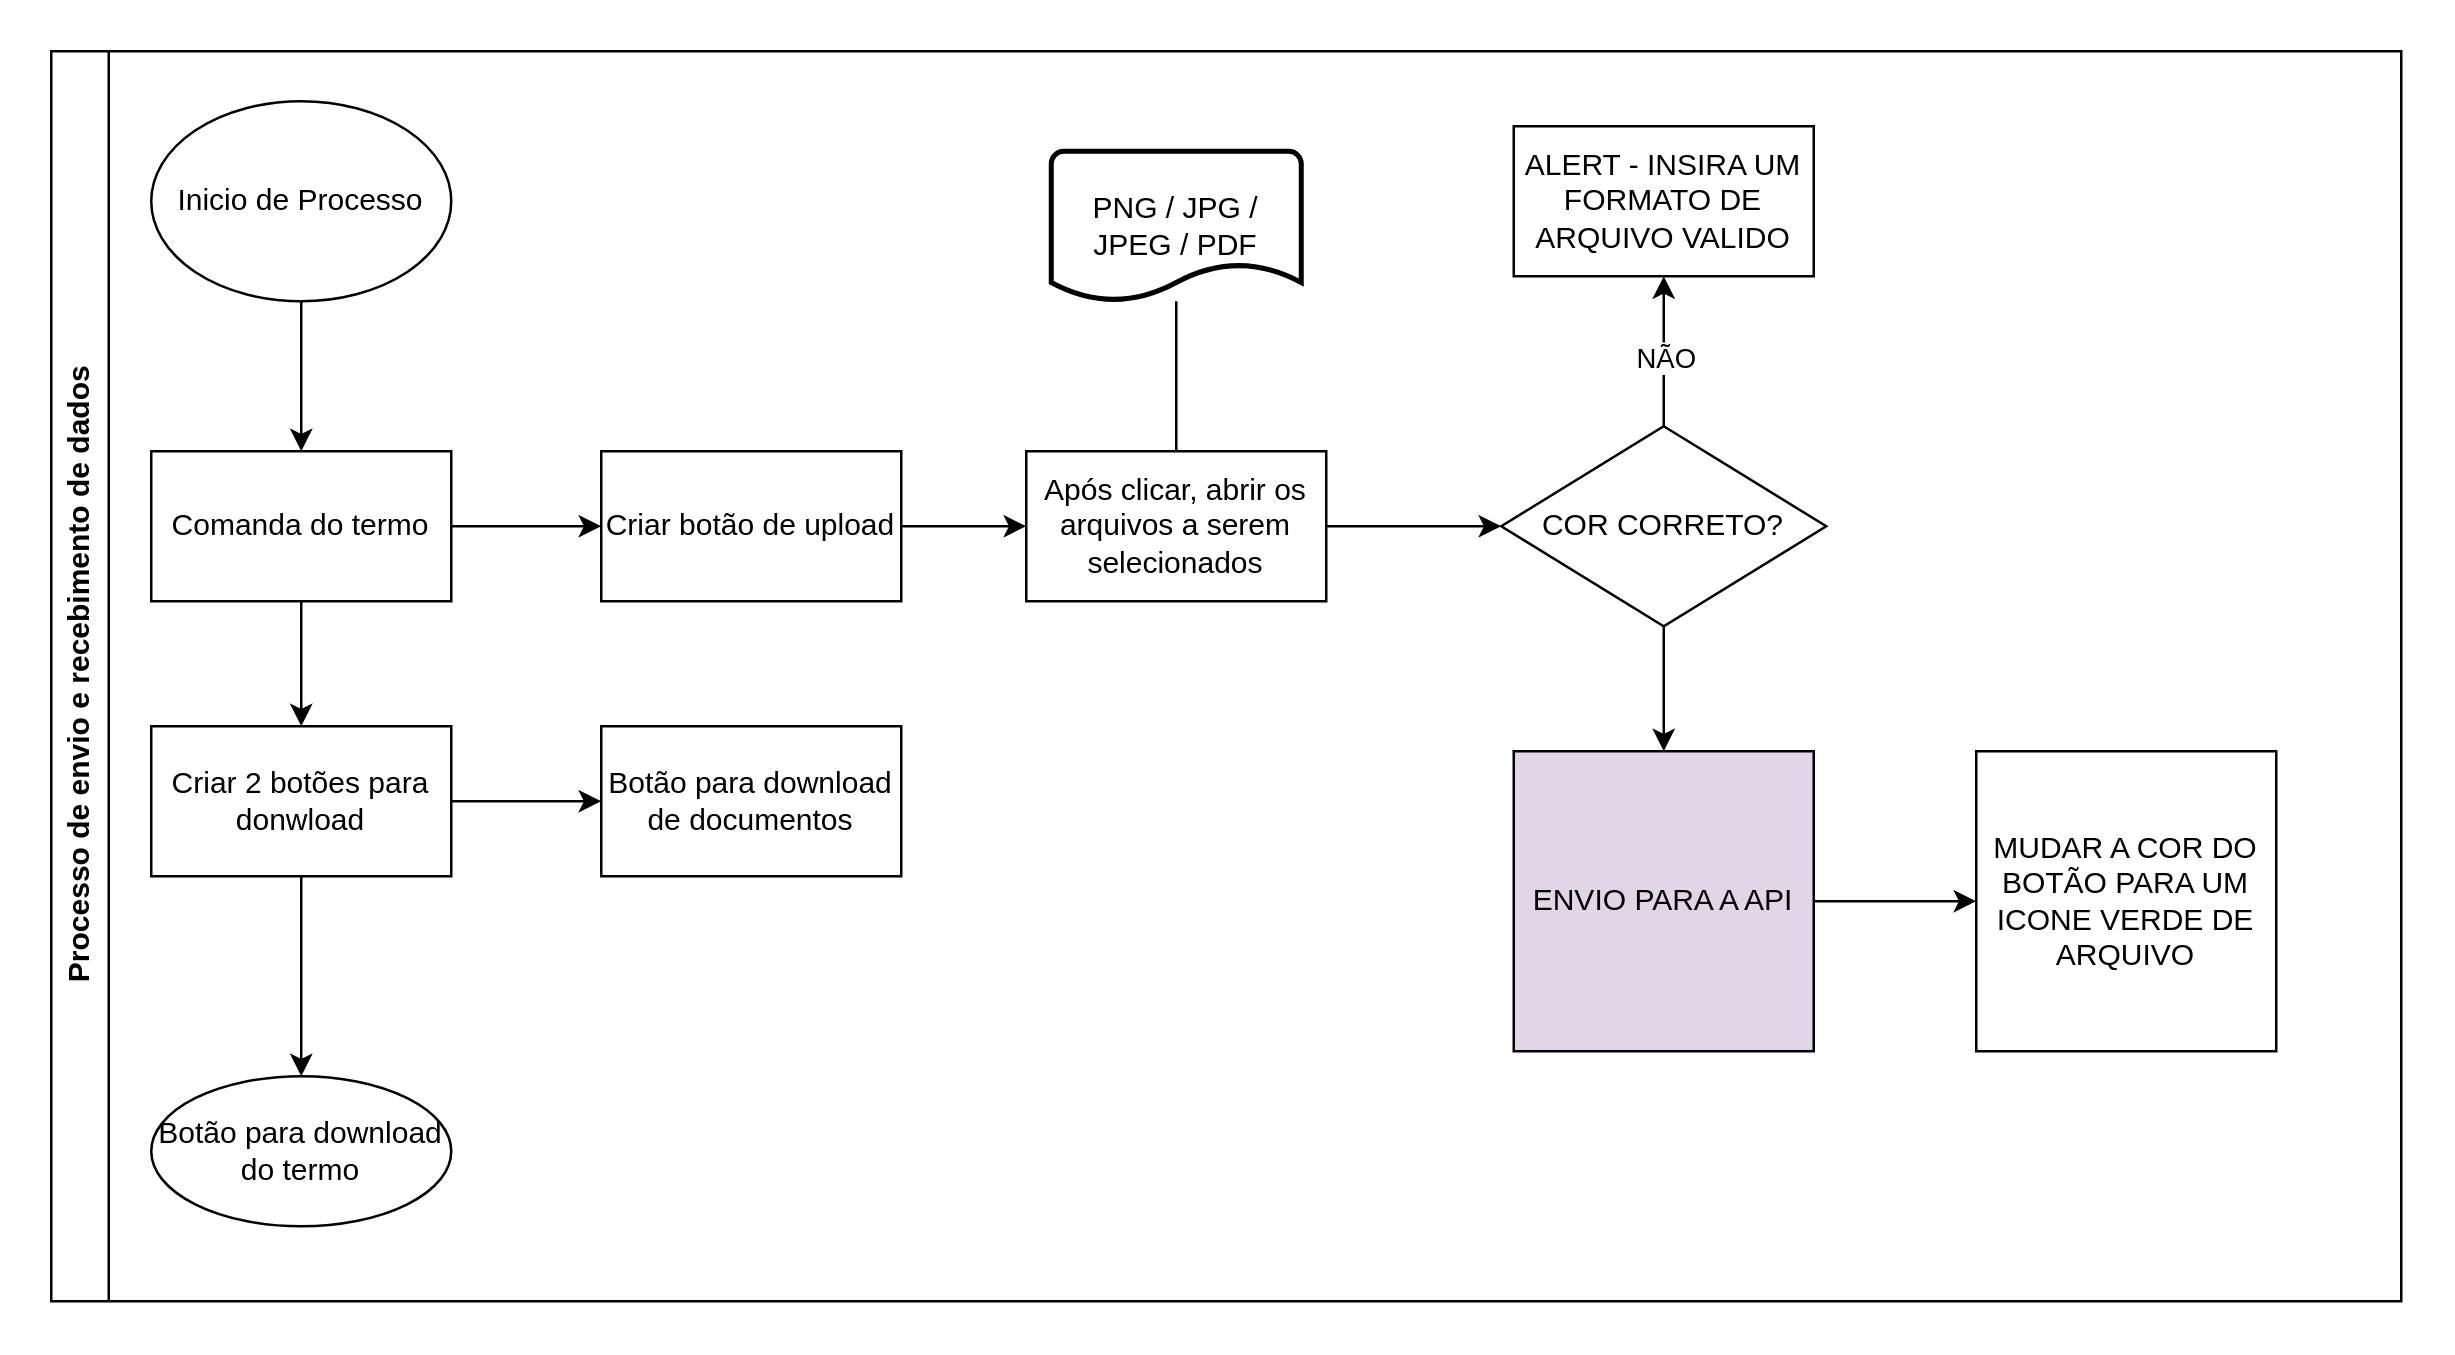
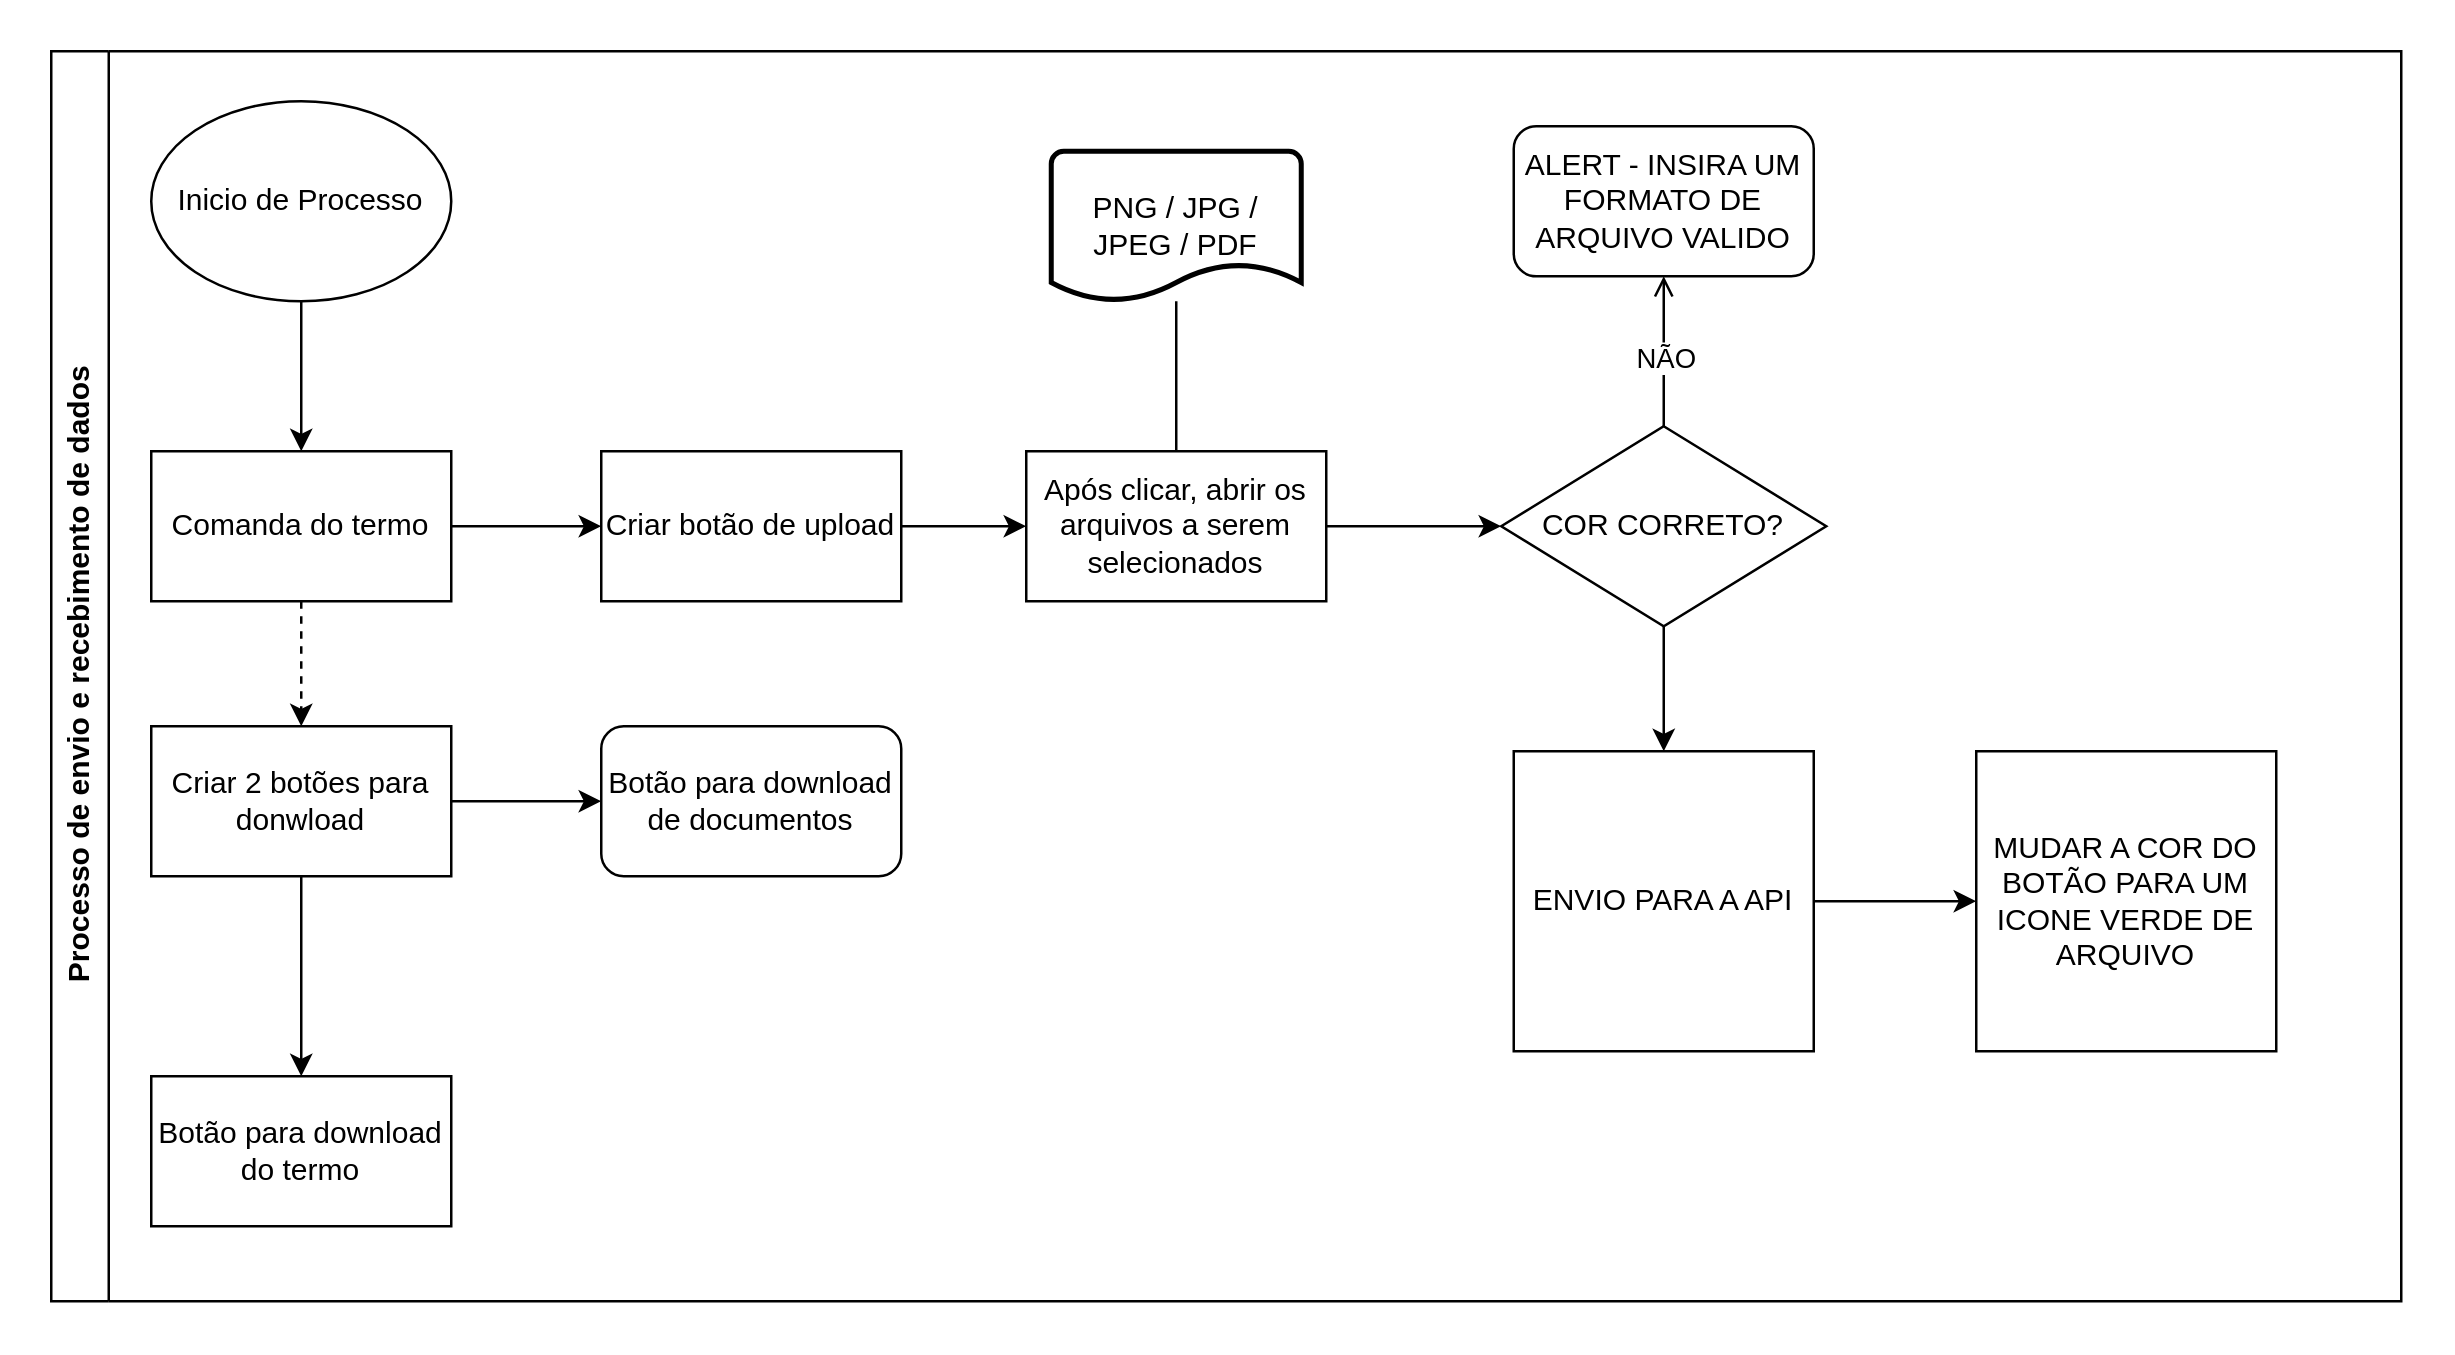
  <mxCell id="0" />
  <mxCell id="1" parent="0" />
  <mxCell id="2" value="Processo de envio e recebimento de dados" style="swimlane;horizontal=0;whiteSpace=wrap;html=1;" vertex="1" parent="1"><mxGeometry x="20" y="20" width="940" height="500" as="geometry"><mxRectangle x="40" y="40" width="40" height="260" as="alternateBounds" /></mxGeometry></mxCell>
  <mxCell id="3" style="edgeStyle=orthogonalEdgeStyle;rounded=0;orthogonalLoop=1;jettySize=auto;html=1;exitX=0.5;exitY=1;exitDx=0;exitDy=0;entryX=0.5;entryY=0;entryDx=0;entryDy=0;" edge="1" parent="2" source="4" target="7"><mxGeometry relative="1" as="geometry" /></mxCell>
  <mxCell id="4" value="Inicio de Processo" style="ellipse;whiteSpace=wrap;html=1;" vertex="1" parent="2"><mxGeometry x="40" y="20" width="120" height="80" as="geometry" /></mxCell>
  <mxCell id="5" style="edgeStyle=orthogonalEdgeStyle;rounded=0;orthogonalLoop=1;jettySize=auto;html=1;exitX=1;exitY=0.5;exitDx=0;exitDy=0;" edge="1" parent="2" source="7" target="9"><mxGeometry relative="1" as="geometry" /></mxCell>
- <mxCell id="6" style="edgeStyle=orthogonalEdgeStyle;rounded=0;orthogonalLoop=1;jettySize=auto;html=1;exitX=0.5;exitY=1;exitDx=0;exitDy=0;" edge="1" parent="2" source="7" target="12"><mxGeometry relative="1" as="geometry" /></mxCell>
+ <mxCell id="6" style="edgeStyle=orthogonalEdgeStyle;rounded=0;orthogonalLoop=1;jettySize=auto;html=1;exitX=0.5;exitY=1;exitDx=0;exitDy=0;dashed=1;" edge="1" parent="2" source="7" target="12"><mxGeometry relative="1" as="geometry" /></mxCell>
  <mxCell id="7" value="Comanda do termo" style="rounded=0;whiteSpace=wrap;html=1;" vertex="1" parent="2"><mxGeometry x="40" y="160" width="120" height="60" as="geometry" /></mxCell>
  <mxCell id="8" style="edgeStyle=orthogonalEdgeStyle;rounded=0;orthogonalLoop=1;jettySize=auto;html=1;exitX=1;exitY=0.5;exitDx=0;exitDy=0;entryX=0;entryY=0.5;entryDx=0;entryDy=0;" edge="1" parent="2" source="9" target="14"><mxGeometry relative="1" as="geometry" /></mxCell>
  <mxCell id="9" value="Criar botão de upload" style="rounded=0;whiteSpace=wrap;html=1;" vertex="1" parent="2"><mxGeometry x="220" y="160" width="120" height="60" as="geometry" /></mxCell>
  <mxCell id="10" style="edgeStyle=orthogonalEdgeStyle;rounded=0;orthogonalLoop=1;jettySize=auto;html=1;exitX=0.5;exitY=1;exitDx=0;exitDy=0;entryX=0.5;entryY=0;entryDx=0;entryDy=0;" edge="1" parent="2" source="12" target="25"><mxGeometry relative="1" as="geometry" /></mxCell>
  <mxCell id="11" style="edgeStyle=orthogonalEdgeStyle;rounded=0;orthogonalLoop=1;jettySize=auto;html=1;entryX=0;entryY=0.5;entryDx=0;entryDy=0;" edge="1" parent="2" source="12" target="26"><mxGeometry relative="1" as="geometry" /></mxCell>
  <mxCell id="12" value="Criar 2 botões para donwload" style="rounded=0;whiteSpace=wrap;html=1;" vertex="1" parent="2"><mxGeometry x="40" y="270" width="120" height="60" as="geometry" /></mxCell>
  <mxCell id="13" style="edgeStyle=orthogonalEdgeStyle;rounded=0;orthogonalLoop=1;jettySize=auto;html=1;exitX=1;exitY=0.5;exitDx=0;exitDy=0;entryX=0;entryY=0.5;entryDx=0;entryDy=0;" edge="1" parent="2" source="14" target="20"><mxGeometry relative="1" as="geometry" /></mxCell>
  <mxCell id="14" value="Após clicar, abrir os arquivos a serem selecionados" style="rounded=0;whiteSpace=wrap;html=1;" vertex="1" parent="2"><mxGeometry x="390" y="160" width="120" height="60" as="geometry" /></mxCell>
  <mxCell id="15" value="PNG / JPG / JPEG / PDF" style="strokeWidth=2;html=1;shape=mxgraph.flowchart.document2;whiteSpace=wrap;size=0.25;" vertex="1" parent="2"><mxGeometry x="400" y="40" width="100" height="60" as="geometry" /></mxCell>
  <mxCell id="16" value="" style="endArrow=none;html=1;rounded=0;exitX=0.5;exitY=0;exitDx=0;exitDy=0;" edge="1" parent="2" source="14" target="15"><mxGeometry width="50" height="50" relative="1" as="geometry"><mxPoint x="450" y="150" as="sourcePoint" /><mxPoint x="500" y="100" as="targetPoint" /></mxGeometry></mxCell>
- <mxCell id="17" style="edgeStyle=orthogonalEdgeStyle;rounded=0;orthogonalLoop=1;jettySize=auto;html=1;exitX=0.5;exitY=0;exitDx=0;exitDy=0;entryX=0.5;entryY=1;entryDx=0;entryDy=0;" edge="1" parent="2" source="20" target="21"><mxGeometry relative="1" as="geometry" /></mxCell>
+ <mxCell id="17" style="edgeStyle=orthogonalEdgeStyle;rounded=0;orthogonalLoop=1;jettySize=auto;html=1;exitX=0.5;exitY=0;exitDx=0;exitDy=0;entryX=0.5;entryY=1;entryDx=0;entryDy=0;endArrow=open;" edge="1" parent="2" source="20" target="21"><mxGeometry relative="1" as="geometry" /></mxCell>
  <mxCell id="18" value="NÃO" style="edgeLabel;html=1;align=center;verticalAlign=middle;resizable=0;points=[];" vertex="1" connectable="0" parent="17"><mxGeometry x="-0.053" y="-2" relative="1" as="geometry"><mxPoint x="-2" as="offset" /></mxGeometry></mxCell>
  <mxCell id="19" style="edgeStyle=orthogonalEdgeStyle;rounded=0;orthogonalLoop=1;jettySize=auto;html=1;exitX=0.5;exitY=1;exitDx=0;exitDy=0;entryX=0.5;entryY=0;entryDx=0;entryDy=0;" edge="1" parent="2" source="20" target="23"><mxGeometry relative="1" as="geometry" /></mxCell>
  <mxCell id="20" value="COR CORRETO?" style="rhombus;whiteSpace=wrap;html=1;" vertex="1" parent="2"><mxGeometry x="580" y="150" width="130" height="80" as="geometry" /></mxCell>
- <mxCell id="21" value="ALERT - INSIRA UM FORMATO DE ARQUIVO VALIDO" style="rounded=0;whiteSpace=wrap;html=1;" vertex="1" parent="2"><mxGeometry x="585" y="30" width="120" height="60" as="geometry" /></mxCell>
+ <mxCell id="21" value="ALERT - INSIRA UM FORMATO DE ARQUIVO VALIDO" style="whiteSpace=wrap;html=1;rounded=1;" vertex="1" parent="2"><mxGeometry x="585" y="30" width="120" height="60" as="geometry" /></mxCell>
  <mxCell id="22" style="edgeStyle=orthogonalEdgeStyle;rounded=0;orthogonalLoop=1;jettySize=auto;html=1;entryX=0;entryY=0.5;entryDx=0;entryDy=0;" edge="1" parent="2" source="23" target="24"><mxGeometry relative="1" as="geometry" /></mxCell>
- <mxCell id="23" value="ENVIO PARA A API" style="rounded=0;whiteSpace=wrap;html=1;fillColor=#e1d5e7;" vertex="1" parent="2"><mxGeometry x="585" y="280" width="120" height="120" as="geometry" /></mxCell>
+ <mxCell id="23" value="ENVIO PARA A API" style="rounded=0;whiteSpace=wrap;html=1;" vertex="1" parent="2"><mxGeometry x="585" y="280" width="120" height="120" as="geometry" /></mxCell>
  <mxCell id="24" value="MUDAR A COR DO BOTÃO PARA UM ICONE VERDE DE ARQUIVO" style="rounded=0;whiteSpace=wrap;html=1;" vertex="1" parent="2"><mxGeometry x="770" y="280" width="120" height="120" as="geometry" /></mxCell>
- <mxCell id="25" value="Botão para download do termo" style="ellipse;whiteSpace=wrap;html=1;" vertex="1" parent="2"><mxGeometry x="40" y="410" width="120" height="60" as="geometry" /></mxCell>
- <mxCell id="26" value="Botão para download de documentos" style="rounded=0;whiteSpace=wrap;html=1;" vertex="1" parent="2"><mxGeometry x="220" y="270" width="120" height="60" as="geometry" /></mxCell>
+ <mxCell id="25" value="Botão para download do termo" style="rounded=0;whiteSpace=wrap;html=1;" vertex="1" parent="2"><mxGeometry x="40" y="410" width="120" height="60" as="geometry" /></mxCell>
+ <mxCell id="26" value="Botão para download de documentos" style="whiteSpace=wrap;html=1;rounded=1;" vertex="1" parent="2"><mxGeometry x="220" y="270" width="120" height="60" as="geometry" /></mxCell>
